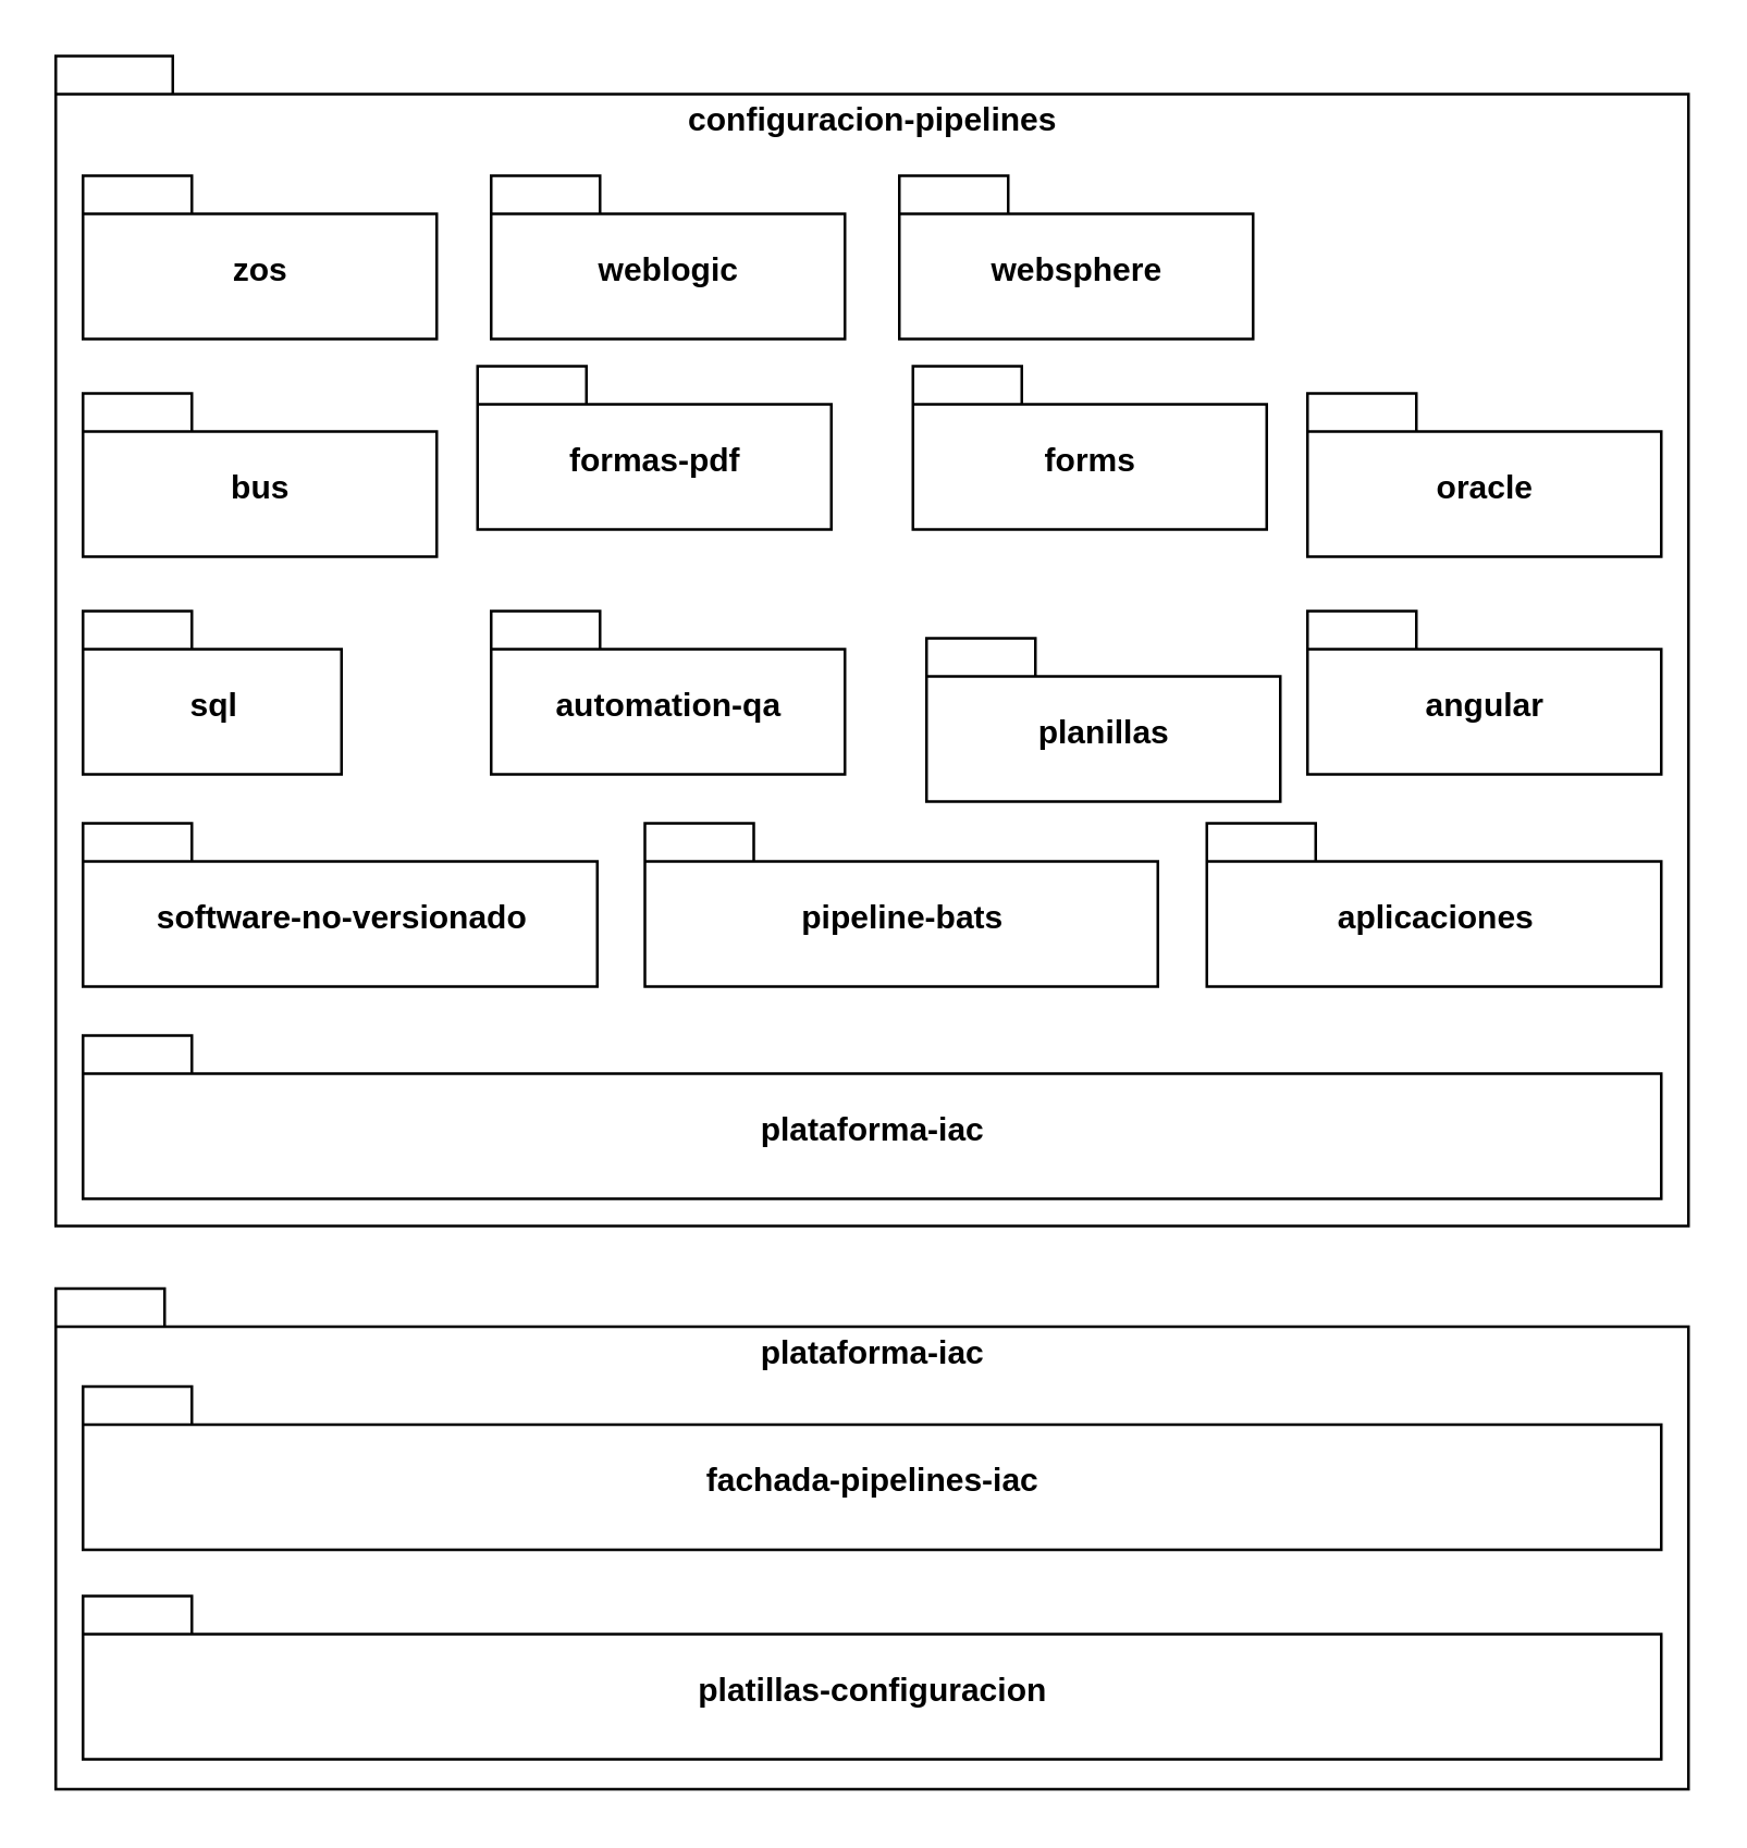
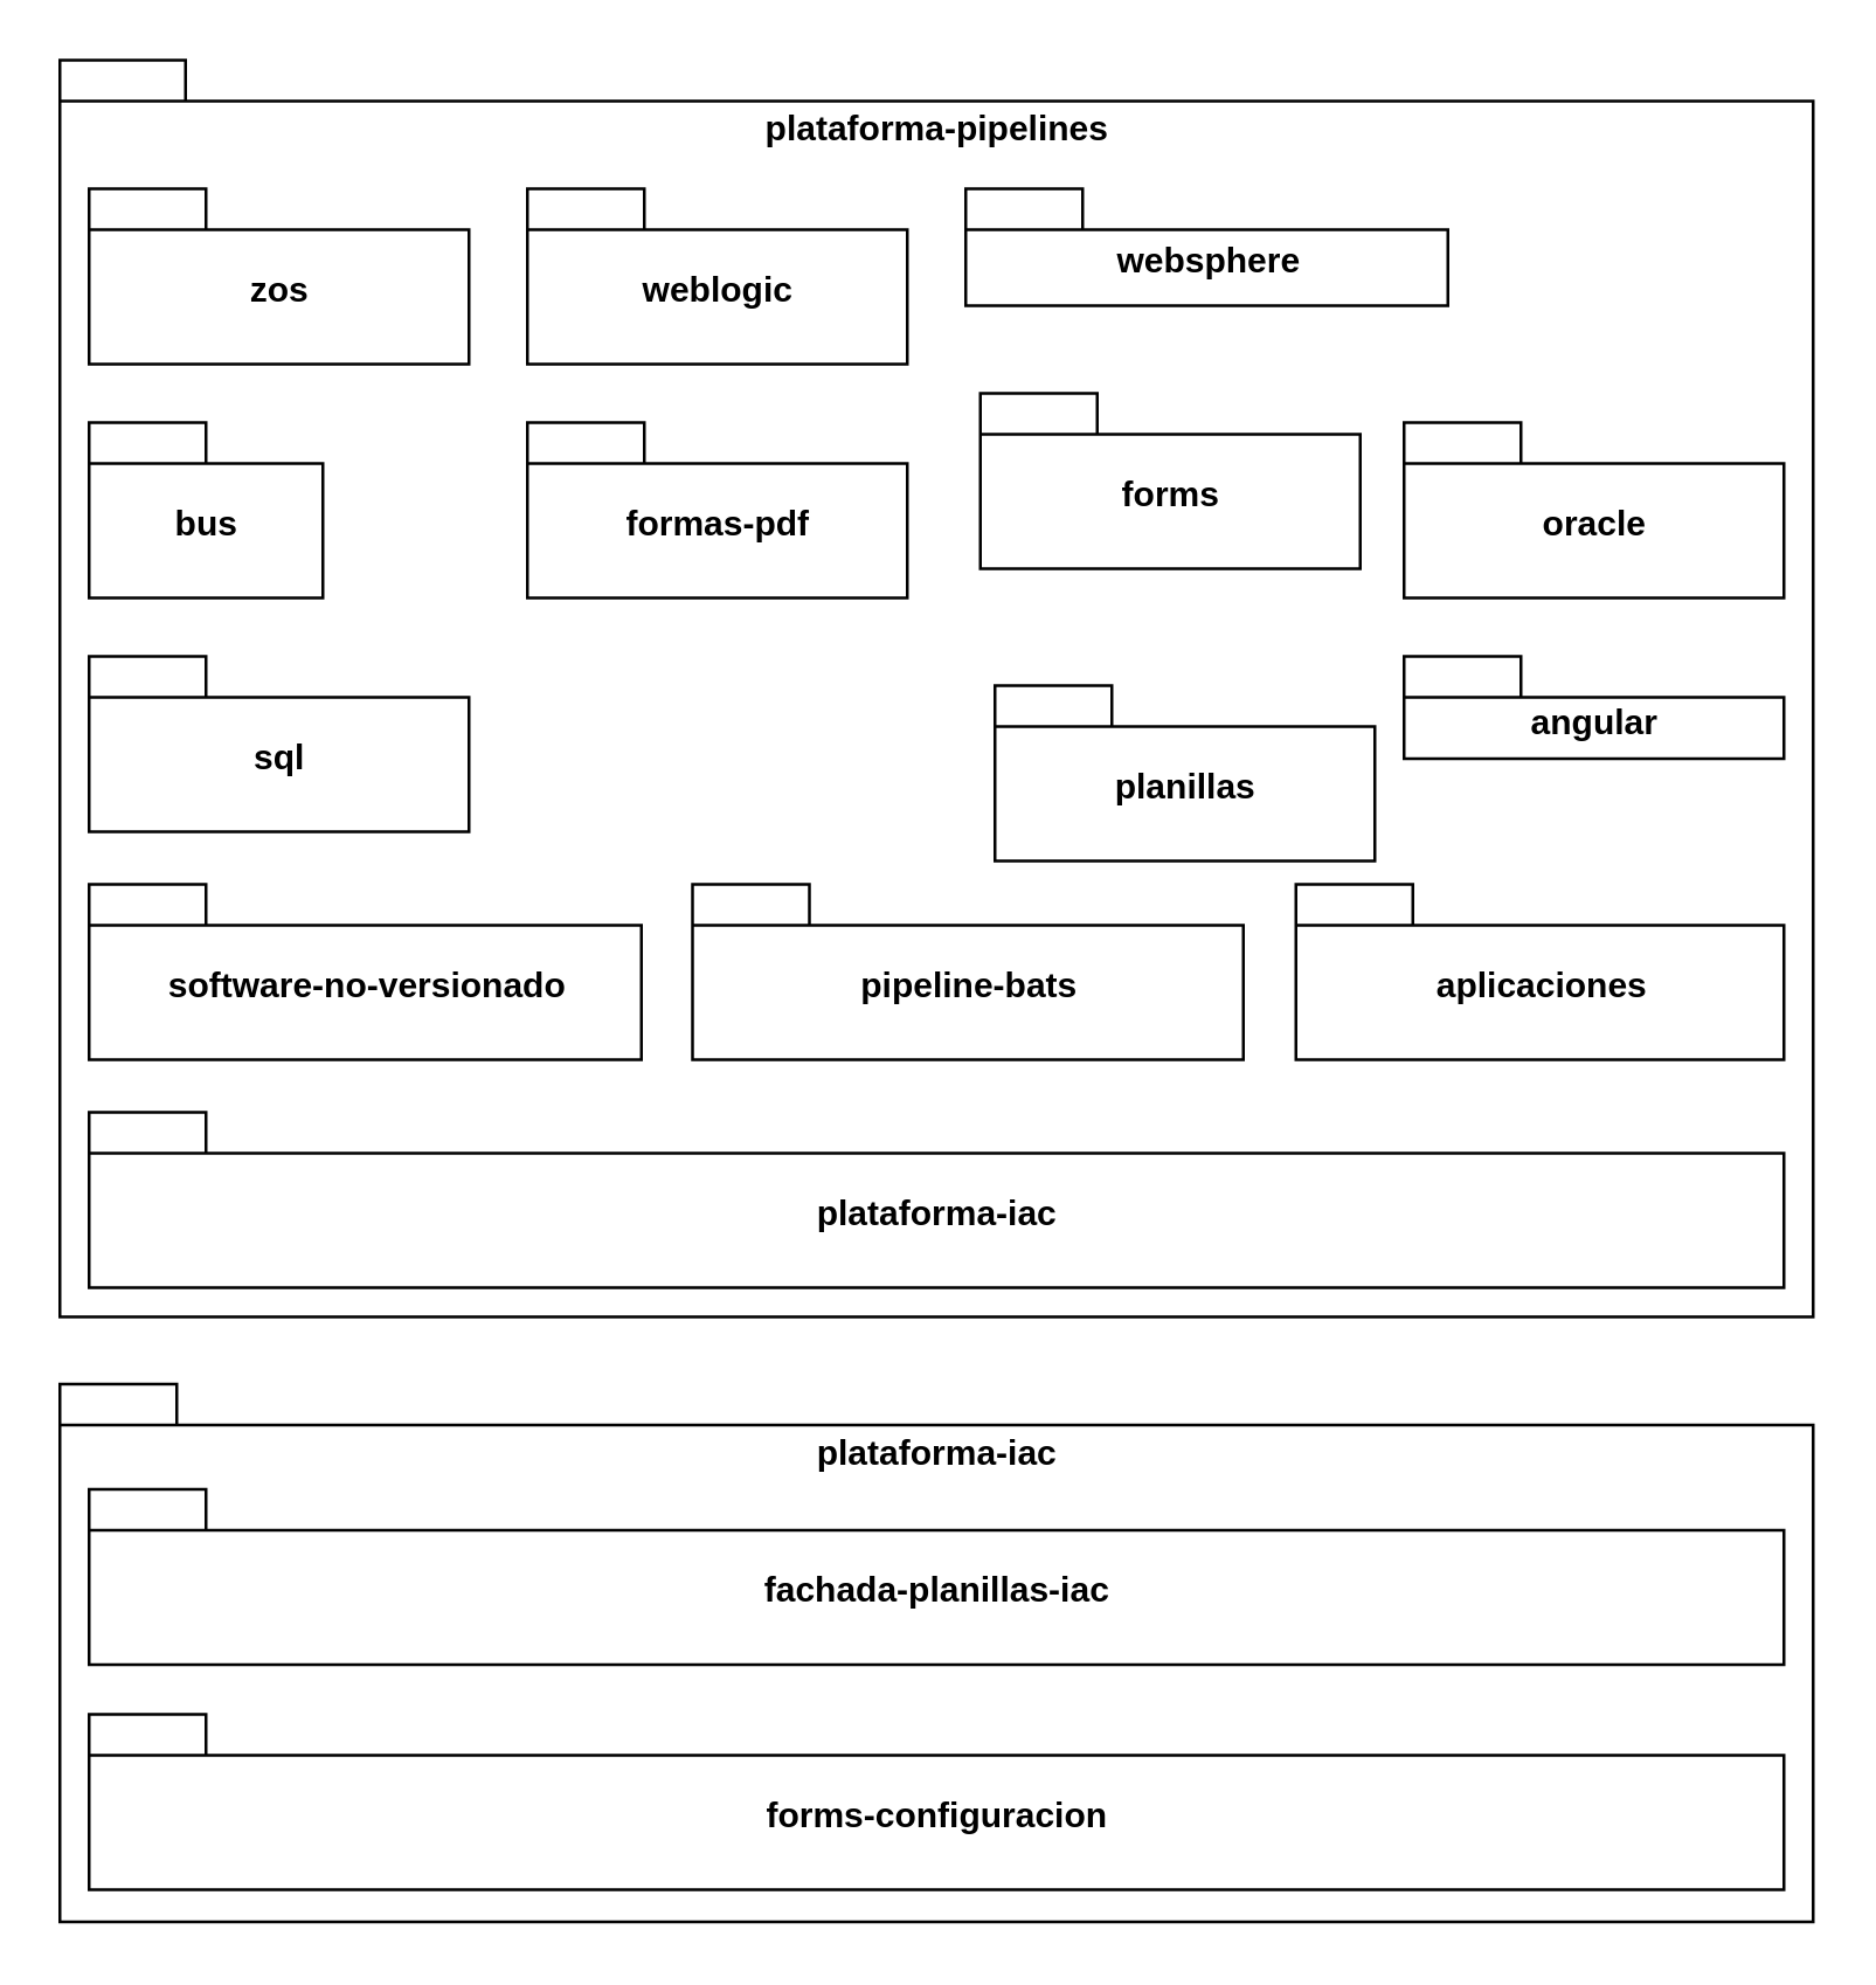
  <mxCell id="0" style=";html=1;" />
  <mxCell id="1" style=";html=1;" parent="0" />
- <mxCell id="2" value="configuracion-pipelines" style="shape=folder;fontStyle=1;spacingTop=10;tabWidth=40;tabHeight=14;tabPosition=left;html=1;verticalAlign=top;" parent="1" vertex="1"><mxGeometry x="20" y="20" width="600" height="430" as="geometry" /></mxCell>
+ <mxCell id="2" value="plataforma-pipelines" style="shape=folder;fontStyle=1;spacingTop=10;tabWidth=40;tabHeight=14;tabPosition=left;html=1;verticalAlign=top;" parent="1" vertex="1"><mxGeometry x="20" y="20" width="600" height="430" as="geometry" /></mxCell>
  <mxCell id="3" value="zos" style="shape=folder;fontStyle=1;spacingTop=10;tabWidth=40;tabHeight=14;tabPosition=left;html=1;" parent="1" vertex="1"><mxGeometry x="30" y="64" width="130" height="60" as="geometry" /></mxCell>
  <mxCell id="4" value="weblogic" style="shape=folder;fontStyle=1;spacingTop=10;tabWidth=40;tabHeight=14;tabPosition=left;html=1;" parent="1" vertex="1"><mxGeometry x="180" y="64" width="130" height="60" as="geometry" /></mxCell>
- <mxCell id="5" value="websphere" style="shape=folder;fontStyle=1;spacingTop=10;tabWidth=40;tabHeight=14;tabPosition=left;html=1;" parent="1" vertex="1"><mxGeometry x="330" y="64" width="130" height="60" as="geometry" /></mxCell>
- <mxCell id="6" value="bus" style="shape=folder;fontStyle=1;spacingTop=10;tabWidth=40;tabHeight=14;tabPosition=left;html=1;" vertex="1" parent="1"><mxGeometry x="30" y="144" width="130" height="60" as="geometry" /></mxCell>
- <mxCell id="7" value="formas-pdf" style="shape=folder;fontStyle=1;spacingTop=10;tabWidth=40;tabHeight=14;tabPosition=left;html=1;" vertex="1" parent="1"><mxGeometry x="175" y="134" width="130" height="60" as="geometry" /></mxCell>
+ <mxCell id="5" value="websphere" style="shape=folder;fontStyle=1;spacingTop=10;tabWidth=40;tabHeight=14;tabPosition=left;html=1;" parent="1" vertex="1"><mxGeometry x="330" y="64" width="165" height="40" as="geometry" /></mxCell>
+ <mxCell id="6" value="bus" style="shape=folder;fontStyle=1;spacingTop=10;tabWidth=40;tabHeight=14;tabPosition=left;html=1;" vertex="1" parent="1"><mxGeometry x="30" y="144" width="80" height="60" as="geometry" /></mxCell>
+ <mxCell id="7" value="formas-pdf" style="shape=folder;fontStyle=1;spacingTop=10;tabWidth=40;tabHeight=14;tabPosition=left;html=1;" vertex="1" parent="1"><mxGeometry x="180" y="144" width="130" height="60" as="geometry" /></mxCell>
  <mxCell id="8" value="forms" style="shape=folder;fontStyle=1;spacingTop=10;tabWidth=40;tabHeight=14;tabPosition=left;html=1;" vertex="1" parent="1"><mxGeometry x="335" y="134" width="130" height="60" as="geometry" /></mxCell>
  <mxCell id="9" value="oracle" style="shape=folder;fontStyle=1;spacingTop=10;tabWidth=40;tabHeight=14;tabPosition=left;html=1;" vertex="1" parent="1"><mxGeometry x="480" y="144" width="130" height="60" as="geometry" /></mxCell>
- <mxCell id="10" value="sql" style="shape=folder;fontStyle=1;spacingTop=10;tabWidth=40;tabHeight=14;tabPosition=left;html=1;" vertex="1" parent="1"><mxGeometry x="30" y="224" width="95" height="60" as="geometry" /></mxCell>
- <mxCell id="11" value="automation-qa" style="shape=folder;fontStyle=1;spacingTop=10;tabWidth=40;tabHeight=14;tabPosition=left;html=1;" vertex="1" parent="1"><mxGeometry x="180" y="224" width="130" height="60" as="geometry" /></mxCell>
+ <mxCell id="10" value="sql" style="shape=folder;fontStyle=1;spacingTop=10;tabWidth=40;tabHeight=14;tabPosition=left;html=1;" vertex="1" parent="1"><mxGeometry x="30" y="224" width="130" height="60" as="geometry" /></mxCell>
  <mxCell id="12" value="planillas" style="shape=folder;fontStyle=1;spacingTop=10;tabWidth=40;tabHeight=14;tabPosition=left;html=1;" vertex="1" parent="1"><mxGeometry x="340" y="234" width="130" height="60" as="geometry" /></mxCell>
  <mxCell id="13" value="plataforma-iac" style="shape=folder;fontStyle=1;spacingTop=10;tabWidth=40;tabHeight=14;tabPosition=left;html=1;" vertex="1" parent="1"><mxGeometry x="30" y="380" width="580" height="60" as="geometry" /></mxCell>
- <mxCell id="14" value="angular" style="shape=folder;fontStyle=1;spacingTop=10;tabWidth=40;tabHeight=14;tabPosition=left;html=1;" vertex="1" parent="1"><mxGeometry x="480" y="224" width="130" height="60" as="geometry" /></mxCell>
+ <mxCell id="14" value="angular" style="shape=folder;fontStyle=1;spacingTop=10;tabWidth=40;tabHeight=14;tabPosition=left;html=1;" vertex="1" parent="1"><mxGeometry x="480" y="224" width="130" height="35" as="geometry" /></mxCell>
  <mxCell id="15" value="software-no-versionado" style="shape=folder;fontStyle=1;spacingTop=10;tabWidth=40;tabHeight=14;tabPosition=left;html=1;" vertex="1" parent="1"><mxGeometry x="30" y="302" width="189" height="60" as="geometry" /></mxCell>
  <mxCell id="16" value="pipeline-bats" style="shape=folder;fontStyle=1;spacingTop=10;tabWidth=40;tabHeight=14;tabPosition=left;html=1;" vertex="1" parent="1"><mxGeometry x="236.5" y="302" width="188.5" height="60" as="geometry" /></mxCell>
  <mxCell id="17" value="plataforma-iac" style="shape=folder;fontStyle=1;spacingTop=10;tabWidth=40;tabHeight=14;tabPosition=left;html=1;verticalAlign=top;" vertex="1" parent="1"><mxGeometry x="20" y="473" width="600" height="184" as="geometry" /></mxCell>
- <mxCell id="18" value="fachada-pipelines-iac" style="shape=folder;fontStyle=1;spacingTop=10;tabWidth=40;tabHeight=14;tabPosition=left;html=1;" vertex="1" parent="1"><mxGeometry x="30" y="509" width="580" height="60" as="geometry" /></mxCell>
- <mxCell id="19" value="platillas-configuracion" style="shape=folder;fontStyle=1;spacingTop=10;tabWidth=40;tabHeight=14;tabPosition=left;html=1;" vertex="1" parent="1"><mxGeometry x="30" y="586" width="580" height="60" as="geometry" /></mxCell>
+ <mxCell id="18" value="fachada-planillas-iac" style="shape=folder;fontStyle=1;spacingTop=10;tabWidth=40;tabHeight=14;tabPosition=left;html=1;" vertex="1" parent="1"><mxGeometry x="30" y="509" width="580" height="60" as="geometry" /></mxCell>
+ <mxCell id="19" value="forms-configuracion" style="shape=folder;fontStyle=1;spacingTop=10;tabWidth=40;tabHeight=14;tabPosition=left;html=1;" vertex="1" parent="1"><mxGeometry x="30" y="586" width="580" height="60" as="geometry" /></mxCell>
  <mxCell id="20" value="aplicaciones" style="shape=folder;fontStyle=1;spacingTop=10;tabWidth=40;tabHeight=14;tabPosition=left;html=1;" vertex="1" parent="1"><mxGeometry x="443" y="302" width="167" height="60" as="geometry" /></mxCell>
